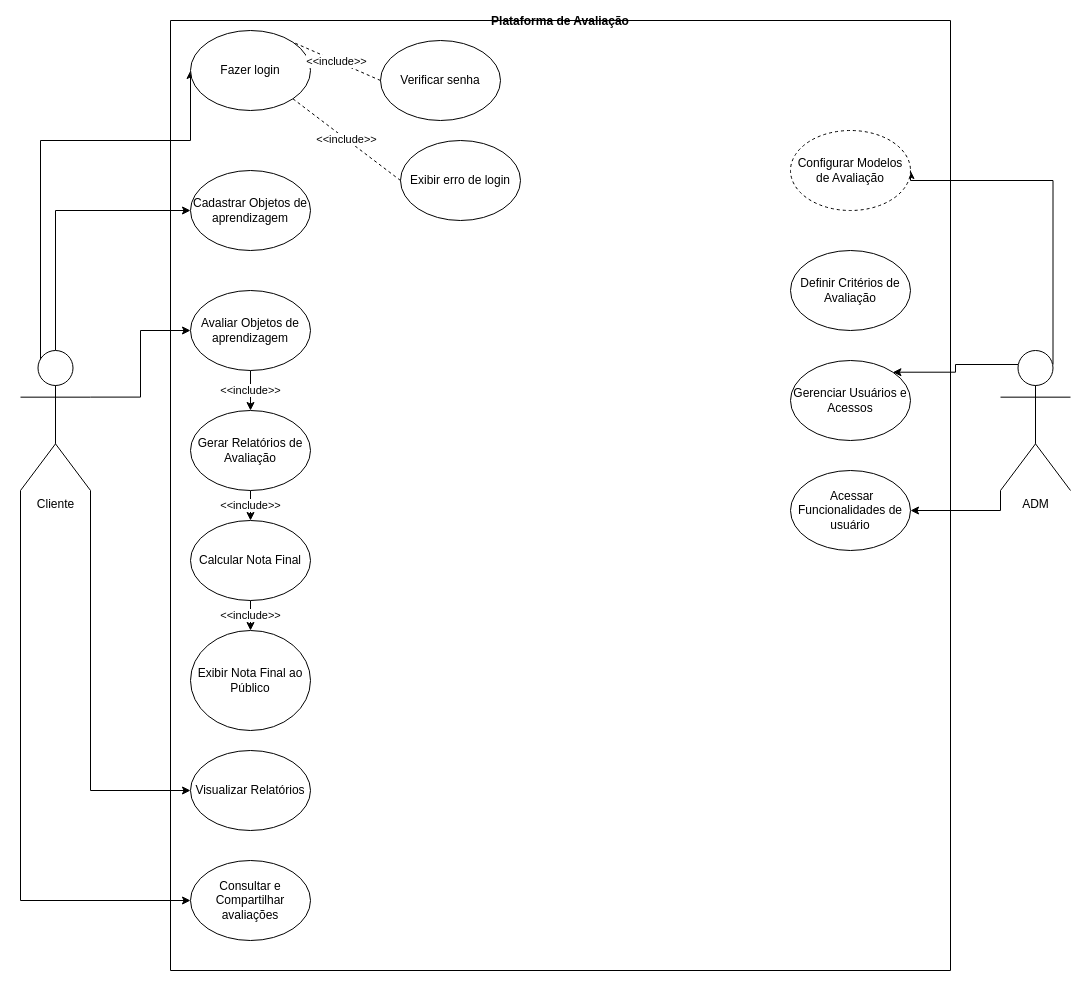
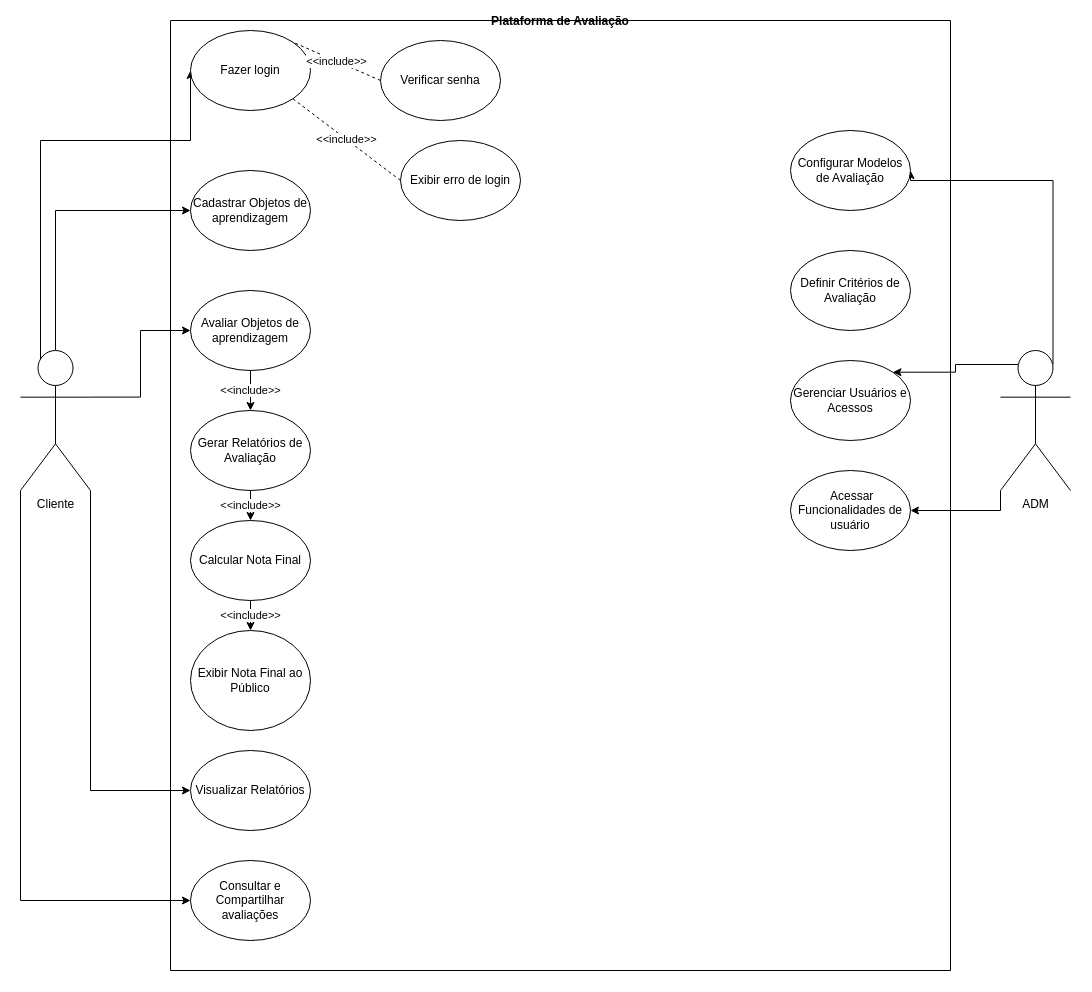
  <mxCell id="0" />
  <mxCell id="1" parent="0" />
  <mxCell id="2" style="edgeStyle=orthogonalEdgeStyle;rounded=0;orthogonalLoop=1;jettySize=auto;html=1;exitX=0.25;exitY=0.1;exitDx=0;exitDy=0;exitPerimeter=0;entryX=0;entryY=0.5;entryDx=0;entryDy=0;" edge="1" parent="1" source="7" target="27"><mxGeometry relative="1" as="geometry"><Array as="points"><mxPoint x="40" y="364" /><mxPoint x="40" y="140" /></Array></mxGeometry></mxCell>
  <mxCell id="3" style="edgeStyle=orthogonalEdgeStyle;rounded=0;orthogonalLoop=1;jettySize=auto;html=1;exitX=0.5;exitY=0;exitDx=0;exitDy=0;exitPerimeter=0;entryX=0;entryY=0.5;entryDx=0;entryDy=0;" edge="1" parent="1" source="7" target="13"><mxGeometry relative="1" as="geometry" /></mxCell>
  <mxCell id="4" style="edgeStyle=orthogonalEdgeStyle;rounded=0;orthogonalLoop=1;jettySize=auto;html=1;exitX=1;exitY=0.333;exitDx=0;exitDy=0;exitPerimeter=0;entryX=1;entryY=0.5;entryDx=0;entryDy=0;" edge="1" parent="1" source="7" target="15"><mxGeometry relative="1" as="geometry" /></mxCell>
  <mxCell id="5" style="edgeStyle=orthogonalEdgeStyle;rounded=0;orthogonalLoop=1;jettySize=auto;html=1;exitX=1;exitY=1;exitDx=0;exitDy=0;exitPerimeter=0;entryX=0;entryY=0.5;entryDx=0;entryDy=0;" edge="1" parent="1" source="7" target="16"><mxGeometry relative="1" as="geometry" /></mxCell>
  <mxCell id="6" style="edgeStyle=orthogonalEdgeStyle;rounded=0;orthogonalLoop=1;jettySize=auto;html=1;exitX=0;exitY=1;exitDx=0;exitDy=0;exitPerimeter=0;entryX=0;entryY=0.5;entryDx=0;entryDy=0;" edge="1" parent="1" source="7" target="17"><mxGeometry relative="1" as="geometry" /></mxCell>
  <mxCell id="7" value="Cliente" style="shape=umlActor;verticalLabelPosition=bottom;verticalAlign=top;html=1;outlineConnect=0;shadow=0;" vertex="1" parent="1"><mxGeometry x="20" y="350" width="70" height="140" as="geometry" /></mxCell>
  <mxCell id="8" style="edgeStyle=orthogonalEdgeStyle;rounded=0;orthogonalLoop=1;jettySize=auto;html=1;exitX=0.75;exitY=0.1;exitDx=0;exitDy=0;exitPerimeter=0;entryX=1;entryY=0.5;entryDx=0;entryDy=0;" edge="1" parent="1" source="11" target="20"><mxGeometry relative="1" as="geometry"><Array as="points"><mxPoint x="1053" y="180" /></Array></mxGeometry></mxCell>
  <mxCell id="9" style="edgeStyle=orthogonalEdgeStyle;rounded=0;orthogonalLoop=1;jettySize=auto;html=1;exitX=0.25;exitY=0.1;exitDx=0;exitDy=0;exitPerimeter=0;entryX=1;entryY=0;entryDx=0;entryDy=0;" edge="1" parent="1" source="11" target="18"><mxGeometry relative="1" as="geometry" /></mxCell>
  <mxCell id="10" style="edgeStyle=orthogonalEdgeStyle;rounded=0;orthogonalLoop=1;jettySize=auto;html=1;exitX=0;exitY=1;exitDx=0;exitDy=0;exitPerimeter=0;entryX=1;entryY=0.5;entryDx=0;entryDy=0;" edge="1" parent="1" source="11" target="21"><mxGeometry relative="1" as="geometry" /></mxCell>
  <mxCell id="11" value="ADM" style="shape=umlActor;verticalLabelPosition=bottom;verticalAlign=top;html=1;outlineConnect=0;" vertex="1" parent="1"><mxGeometry x="1000" y="350" width="70" height="140" as="geometry" /></mxCell>
  <mxCell id="12" value="Plataforma de Avaliação" style="swimlane;startSize=0;" vertex="1" parent="1"><mxGeometry x="170" y="20" width="780" height="950" as="geometry" /></mxCell>
  <mxCell id="13" value="Cadastrar Objetos de aprendizagem" style="ellipse;whiteSpace=wrap;html=1;" vertex="1" parent="12"><mxGeometry x="20" y="150" width="120" height="80" as="geometry" /></mxCell>
  <mxCell id="14" value="&amp;lt;&amp;lt;include&amp;gt;&amp;gt;" style="edgeStyle=orthogonalEdgeStyle;rounded=0;orthogonalLoop=1;jettySize=auto;html=1;exitX=0.5;exitY=0;exitDx=0;exitDy=0;entryX=0.5;entryY=0;entryDx=0;entryDy=0;" edge="1" parent="12" source="15" target="25"><mxGeometry relative="1" as="geometry" /></mxCell>
  <mxCell id="15" value="Avaliar Objetos de aprendizagem" style="ellipse;whiteSpace=wrap;html=1;direction=west;" vertex="1" parent="12"><mxGeometry x="20" y="270" width="120" height="80" as="geometry" /></mxCell>
  <mxCell id="16" value="Visualizar Relatórios" style="ellipse;whiteSpace=wrap;html=1;" vertex="1" parent="12"><mxGeometry x="20" y="730" width="120" height="80" as="geometry" /></mxCell>
  <mxCell id="17" value="Consultar e Compartilhar avaliações" style="ellipse;whiteSpace=wrap;html=1;" vertex="1" parent="12"><mxGeometry x="20" y="840" width="120" height="80" as="geometry" /></mxCell>
  <mxCell id="18" value="Gerenciar Usuários e Acessos" style="ellipse;whiteSpace=wrap;html=1;" vertex="1" parent="12"><mxGeometry x="620" y="340" width="120" height="80" as="geometry" /></mxCell>
  <mxCell id="19" value="Definir Critérios de Avaliação" style="ellipse;whiteSpace=wrap;html=1;" vertex="1" parent="12"><mxGeometry x="620" y="230" width="120" height="80" as="geometry" /></mxCell>
- <mxCell id="20" value="Configurar Modelos de Avaliação" style="ellipse;whiteSpace=wrap;html=1;dashed=1;" vertex="1" parent="12"><mxGeometry x="620" y="110" width="120" height="80" as="geometry" /></mxCell>
+ <mxCell id="20" value="Configurar Modelos de Avaliação" style="ellipse;whiteSpace=wrap;html=1;" vertex="1" parent="12"><mxGeometry x="620" y="110" width="120" height="80" as="geometry" /></mxCell>
  <mxCell id="21" value="&amp;nbsp;Acessar Funcionalidades de usuário" style="ellipse;whiteSpace=wrap;html=1;" vertex="1" parent="12"><mxGeometry x="620" y="450" width="120" height="80" as="geometry" /></mxCell>
  <mxCell id="22" value="&amp;lt;&amp;lt;include&amp;gt;&amp;gt;" style="edgeStyle=orthogonalEdgeStyle;rounded=0;orthogonalLoop=1;jettySize=auto;html=1;exitX=0.5;exitY=1;exitDx=0;exitDy=0;entryX=0.5;entryY=0;entryDx=0;entryDy=0;" edge="1" parent="12" source="23" target="26"><mxGeometry relative="1" as="geometry" /></mxCell>
  <mxCell id="23" value="Calcular Nota Final" style="ellipse;whiteSpace=wrap;html=1;" vertex="1" parent="12"><mxGeometry x="20" y="500" width="120" height="80" as="geometry" /></mxCell>
  <mxCell id="24" value="&amp;lt;&amp;lt;include&amp;gt;&amp;gt;" style="edgeStyle=orthogonalEdgeStyle;rounded=0;orthogonalLoop=1;jettySize=auto;html=1;exitX=0.5;exitY=1;exitDx=0;exitDy=0;entryX=0.5;entryY=0;entryDx=0;entryDy=0;" edge="1" parent="12" source="25" target="23"><mxGeometry relative="1" as="geometry" /></mxCell>
  <mxCell id="25" value="Gerar Relatórios de Avaliação" style="ellipse;whiteSpace=wrap;html=1;" vertex="1" parent="12"><mxGeometry x="20" y="390" width="120" height="80" as="geometry" /></mxCell>
  <mxCell id="26" value="Exibir Nota Final ao Público" style="ellipse;whiteSpace=wrap;html=1;" vertex="1" parent="12"><mxGeometry x="20" y="610" width="120" height="100" as="geometry" /></mxCell>
  <mxCell id="27" value="Fazer login" style="ellipse;whiteSpace=wrap;html=1;" vertex="1" parent="12"><mxGeometry x="20" y="10" width="120" height="80" as="geometry" /></mxCell>
  <mxCell id="28" value="Verificar senha" style="ellipse;whiteSpace=wrap;html=1;" vertex="1" parent="12"><mxGeometry x="210" y="20" width="120" height="80" as="geometry" /></mxCell>
  <mxCell id="29" value="Exibir erro de login" style="ellipse;whiteSpace=wrap;html=1;" vertex="1" parent="12"><mxGeometry x="230" y="120" width="120" height="80" as="geometry" /></mxCell>
  <mxCell id="30" value="&amp;lt;&amp;lt;include&amp;gt;&amp;gt;" style="endArrow=none;dashed=1;html=1;rounded=0;entryX=1;entryY=0;entryDx=0;entryDy=0;exitX=0;exitY=0.5;exitDx=0;exitDy=0;" edge="1" parent="12" source="28" target="27"><mxGeometry width="50" height="50" relative="1" as="geometry"><mxPoint x="400" y="380" as="sourcePoint" /><mxPoint x="450" y="330" as="targetPoint" /></mxGeometry></mxCell>
  <mxCell id="31" value="&amp;lt;&amp;lt;include&lt;span style=&quot;background-color: light-dark(#ffffff, var(--ge-dark-color, #121212)); color: light-dark(rgb(0, 0, 0), rgb(255, 255, 255));&quot;&gt;&amp;gt;&amp;gt;&lt;/span&gt;" style="endArrow=none;dashed=1;html=1;rounded=0;entryX=1;entryY=1;entryDx=0;entryDy=0;exitX=0;exitY=0.5;exitDx=0;exitDy=0;" edge="1" parent="12" source="29" target="27"><mxGeometry width="50" height="50" relative="1" as="geometry"><mxPoint x="400" y="380" as="sourcePoint" /><mxPoint x="450" y="330" as="targetPoint" /></mxGeometry></mxCell>
